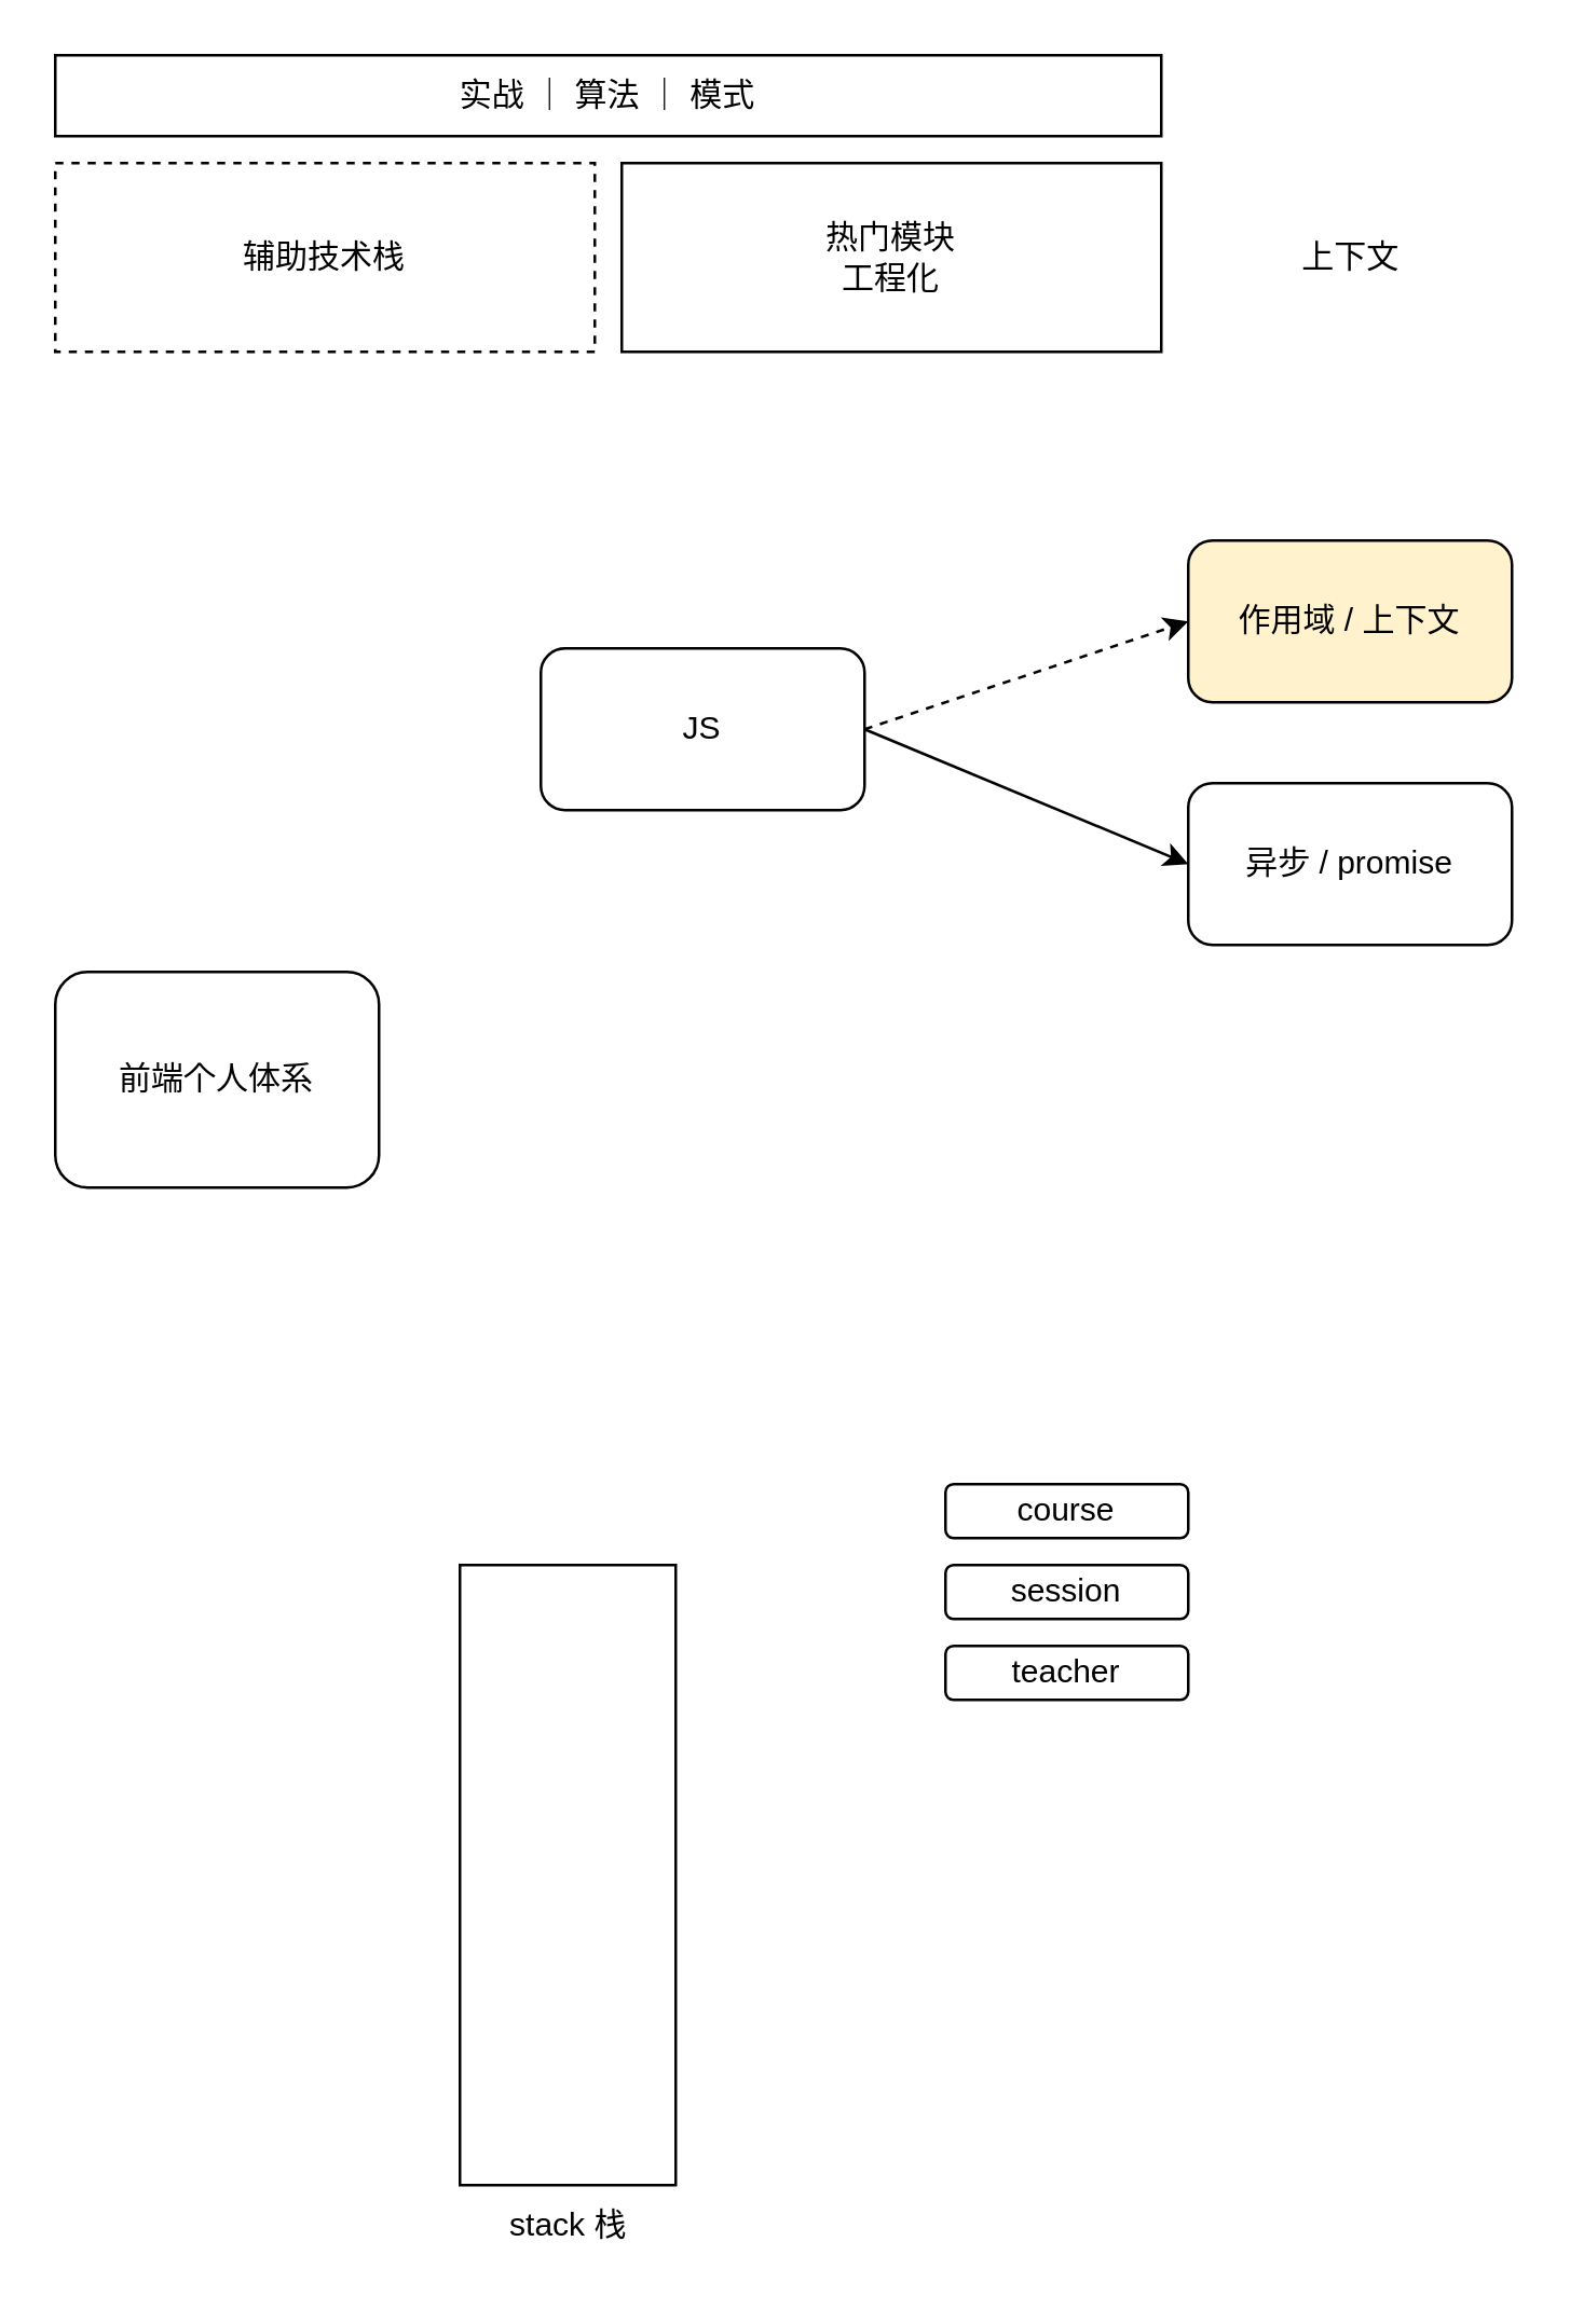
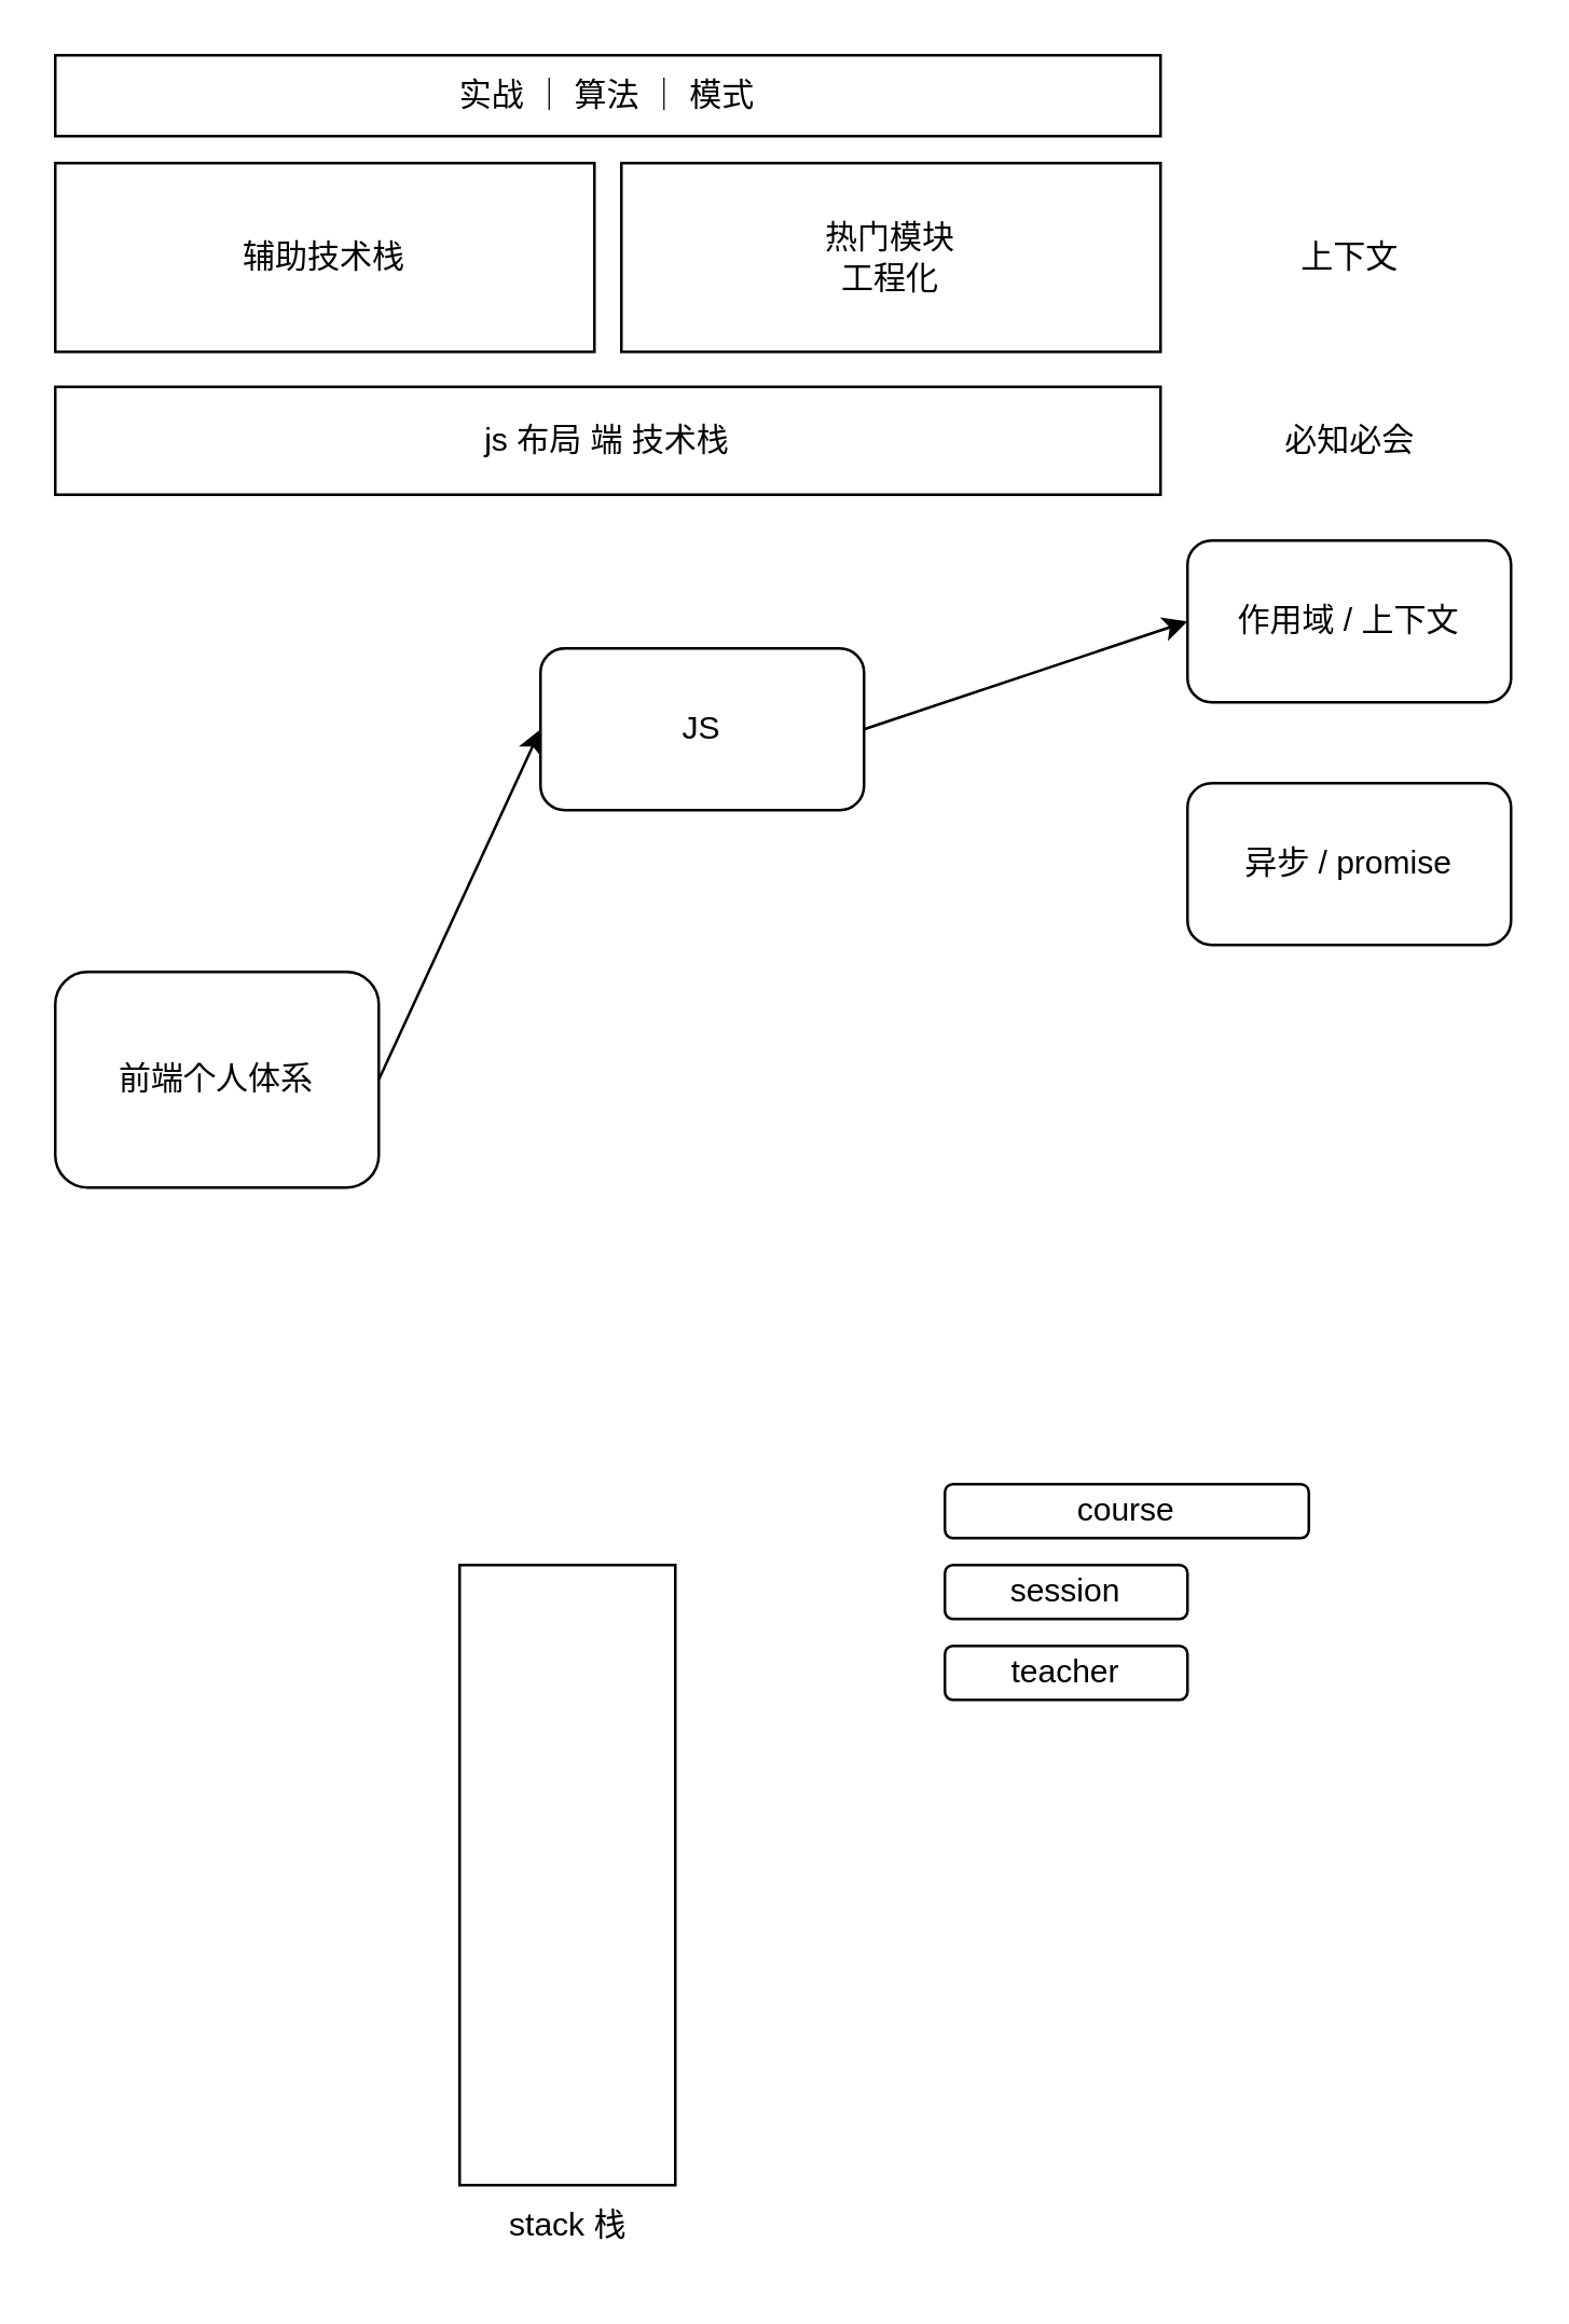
  <mxCell id="0" />
  <mxCell id="1" parent="0" />
+ <mxCell id="2" value="js 布局 端 技术栈" style="rounded=0;whiteSpace=wrap;html=1;" vertex="1" parent="1"><mxGeometry x="20" y="143" width="410" height="40" as="geometry" /></mxCell>
+ <mxCell id="3" value="必知必会" style="text;html=1;align=center;verticalAlign=middle;resizable=0;points=[];autosize=1;strokeColor=none;fillColor=none;" vertex="1" parent="1"><mxGeometry x="465" y="148" width="70" height="30" as="geometry" /></mxCell>
  <mxCell id="4" value="上下文" style="text;html=1;align=center;verticalAlign=middle;resizable=0;points=[];autosize=1;strokeColor=none;fillColor=none;" vertex="1" parent="1"><mxGeometry x="465" y="80" width="70" height="30" as="geometry" /></mxCell>
- <mxCell id="5" value="辅助技术栈" style="rounded=0;whiteSpace=wrap;html=1;dashed=1;" vertex="1" parent="1"><mxGeometry x="20" y="60" width="200" height="70" as="geometry" /></mxCell>
+ <mxCell id="5" value="辅助技术栈" style="rounded=0;whiteSpace=wrap;html=1;" vertex="1" parent="1"><mxGeometry x="20" y="60" width="200" height="70" as="geometry" /></mxCell>
  <mxCell id="6" value="热门模块&lt;br&gt;工程化" style="rounded=0;whiteSpace=wrap;html=1;" vertex="1" parent="1"><mxGeometry x="230" y="60" width="200" height="70" as="geometry" /></mxCell>
  <mxCell id="7" value="实战 ｜ 算法 ｜ 模式" style="rounded=0;whiteSpace=wrap;html=1;" vertex="1" parent="1"><mxGeometry x="20" y="20" width="410" height="30" as="geometry" /></mxCell>
  <mxCell id="8" value="前端个人体系" style="whiteSpace=wrap;html=1;rounded=1;" vertex="1" parent="1"><mxGeometry x="20" y="360" width="120" height="80" as="geometry" /></mxCell>
  <mxCell id="9" value="JS" style="rounded=1;whiteSpace=wrap;html=1;" vertex="1" parent="1"><mxGeometry x="200" y="240" width="120" height="60" as="geometry" /></mxCell>
- <mxCell id="10" value="作用域 / 上下文" style="rounded=1;whiteSpace=wrap;html=1;fillColor=#fff2cc;" vertex="1" parent="1"><mxGeometry x="440" y="200" width="120" height="60" as="geometry" /></mxCell>
- <mxCell id="12" value="" style="endArrow=classic;html=1;rounded=0;exitX=1;exitY=0.5;exitDx=0;exitDy=0;entryX=0;entryY=0.5;entryDx=0;entryDy=0;dashed=1;" edge="1" parent="1" source="9" target="10"><mxGeometry width="50" height="50" relative="1" as="geometry"><mxPoint x="320" y="230" as="sourcePoint" /><mxPoint x="370" y="180" as="targetPoint" /></mxGeometry></mxCell>
+ <mxCell id="10" value="作用域 / 上下文" style="rounded=1;whiteSpace=wrap;html=1;" vertex="1" parent="1"><mxGeometry x="440" y="200" width="120" height="60" as="geometry" /></mxCell>
+ <mxCell id="11" value="" style="endArrow=classic;html=1;rounded=0;exitX=1;exitY=0.5;exitDx=0;exitDy=0;entryX=0;entryY=0.5;entryDx=0;entryDy=0;" edge="1" parent="1" source="8" target="9"><mxGeometry width="50" height="50" relative="1" as="geometry"><mxPoint x="320" y="230" as="sourcePoint" /><mxPoint x="370" y="180" as="targetPoint" /></mxGeometry></mxCell>
+ <mxCell id="12" value="" style="endArrow=classic;html=1;rounded=0;exitX=1;exitY=0.5;exitDx=0;exitDy=0;entryX=0;entryY=0.5;entryDx=0;entryDy=0;" edge="1" parent="1" source="9" target="10"><mxGeometry width="50" height="50" relative="1" as="geometry"><mxPoint x="320" y="230" as="sourcePoint" /><mxPoint x="370" y="180" as="targetPoint" /></mxGeometry></mxCell>
  <mxCell id="13" value="异步 / promise" style="rounded=1;whiteSpace=wrap;html=1;" vertex="1" parent="1"><mxGeometry x="440" y="290" width="120" height="60" as="geometry" /></mxCell>
- <mxCell id="14" value="" style="endArrow=classic;html=1;rounded=0;exitX=1;exitY=0.5;exitDx=0;exitDy=0;entryX=0;entryY=0.5;entryDx=0;entryDy=0;" edge="1" parent="1" source="9" target="13"><mxGeometry width="50" height="50" relative="1" as="geometry"><mxPoint x="320" y="230" as="sourcePoint" /><mxPoint x="370" y="180" as="targetPoint" /></mxGeometry></mxCell>
  <mxCell id="15" value="" style="rounded=0;whiteSpace=wrap;html=1;" vertex="1" parent="1"><mxGeometry x="170" y="580" width="80" height="230" as="geometry" /></mxCell>
- <mxCell id="16" value="course" style="rounded=1;whiteSpace=wrap;html=1;" vertex="1" parent="1"><mxGeometry x="350" y="550" width="90" height="20" as="geometry" /></mxCell>
+ <mxCell id="16" value="course" style="rounded=1;whiteSpace=wrap;html=1;" vertex="1" parent="1"><mxGeometry x="350" y="550" width="135" height="20" as="geometry" /></mxCell>
  <mxCell id="17" value="session" style="rounded=1;whiteSpace=wrap;html=1;" vertex="1" parent="1"><mxGeometry x="350" y="580" width="90" height="20" as="geometry" /></mxCell>
  <mxCell id="18" value="teacher" style="rounded=1;whiteSpace=wrap;html=1;" vertex="1" parent="1"><mxGeometry x="350" y="610" width="90" height="20" as="geometry" /></mxCell>
  <mxCell id="19" value="stack 栈" style="text;html=1;align=center;verticalAlign=middle;resizable=0;points=[];autosize=1;strokeColor=none;fillColor=none;" vertex="1" parent="1"><mxGeometry x="175" y="810" width="70" height="30" as="geometry" /></mxCell>
